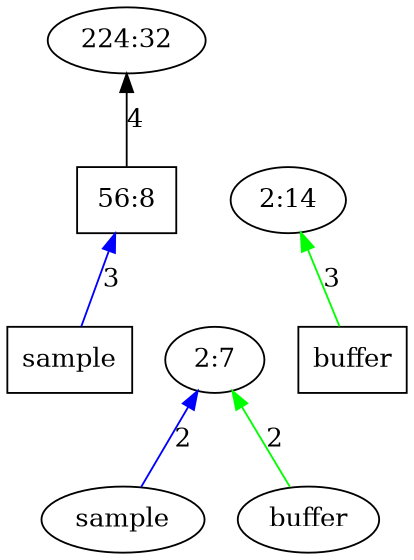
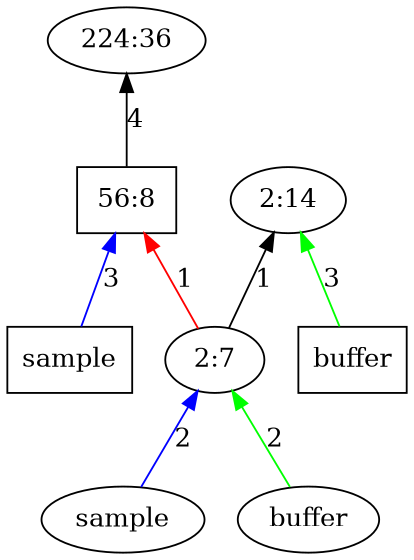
  digraph {
    rankdir=BT
    node [shape=ellipse]
    edge [color=black]
-   n1 [label="224:32"]
+   n1 [label="224:36"]
    n2 [label="56:8" shape=box]
    n3 [label=sample shape=box]
    n4 [label=buffer shape=box]
    n5 [label="2:14"]
    n6 [label="2:7"]
    n7 [label=sample]
    n8 [label=buffer]
    n2 -> n1 [label=4]
    n3 -> n2 [color=blue label=3]
    n4 -> n5 [color=green label=3]
+   n6 -> n2 [color=red label=1]
+   n6 -> n5 [label=1]
    n7 -> n6 [color=blue label=2]
    n8 -> n6 [color=green label=2]
  }
